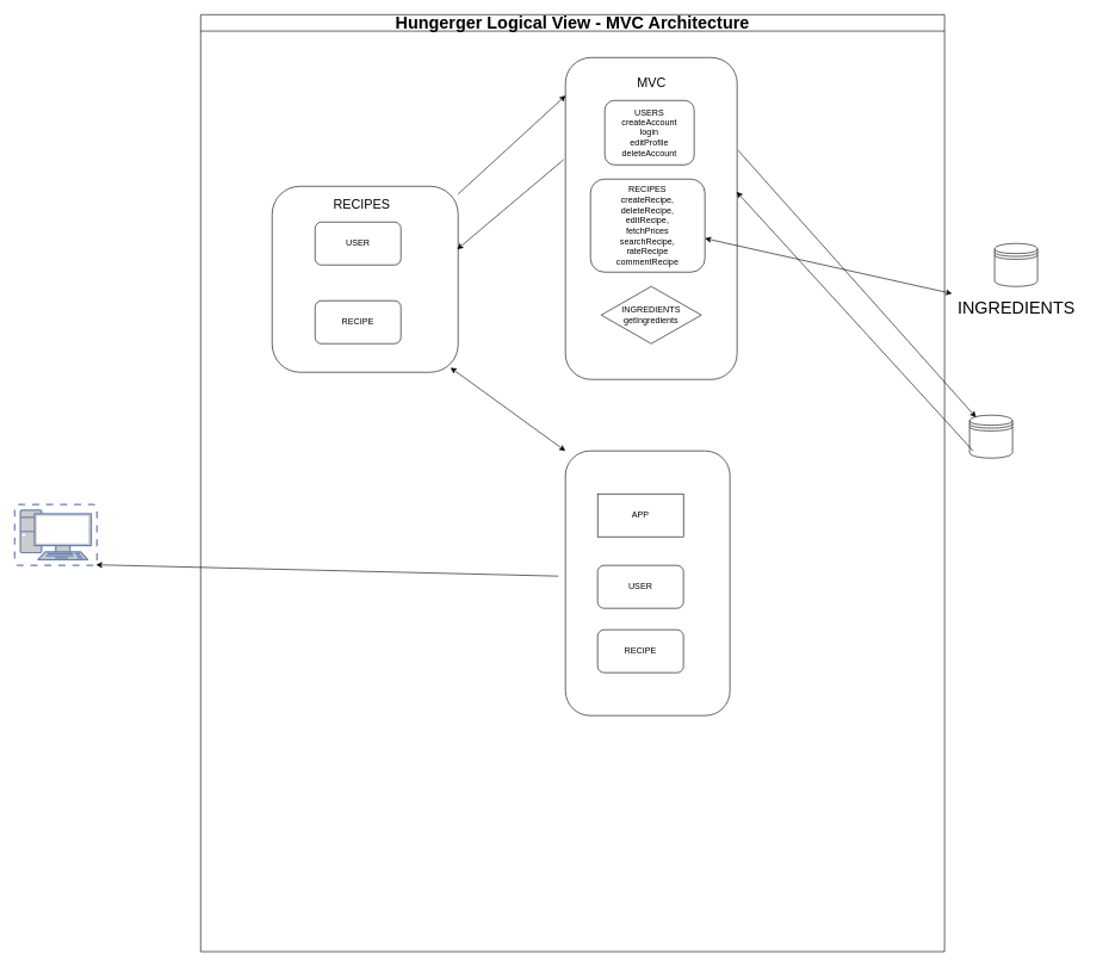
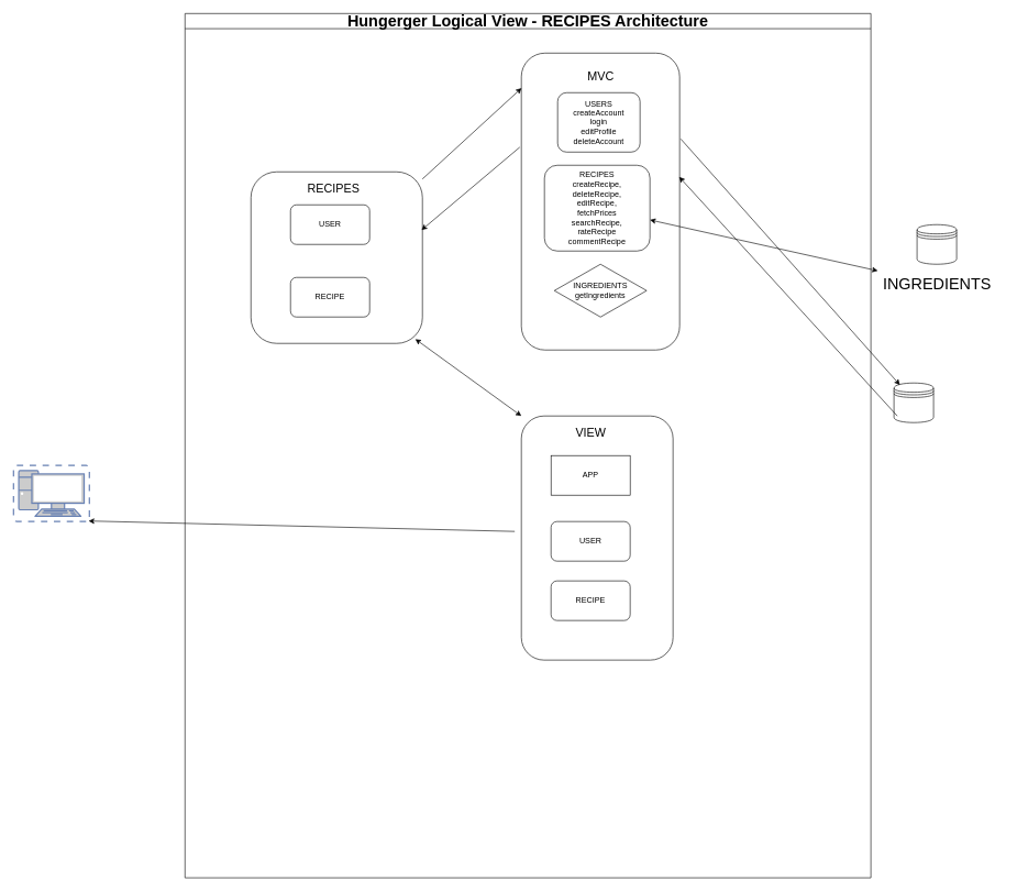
  <mxCell id="0" />
  <mxCell id="1" parent="0" />
  <mxCell id="2" value="" style="rounded=1;whiteSpace=wrap;html=1;" vertex="1" parent="1"><mxGeometry x="790" y="80" width="240" height="450" as="geometry" /></mxCell>
  <mxCell id="3" value="USERS&lt;br&gt;createAccount&lt;br&gt;login&lt;br&gt;editProfile deleteAccount" style="rounded=1;whiteSpace=wrap;html=1;" vertex="1" parent="1"><mxGeometry x="845" y="140" width="125" height="90" as="geometry" /></mxCell>
  <mxCell id="4" value="INGREDIENTS&lt;br&gt;getIngredients" style="rhombus;whiteSpace=wrap;html=1;" vertex="1" parent="1"><mxGeometry x="840" y="400" width="140" height="80" as="geometry" /></mxCell>
  <mxCell id="5" value="" style="rounded=1;whiteSpace=wrap;html=1;" vertex="1" parent="1"><mxGeometry x="380" y="260" width="260" height="260" as="geometry" /></mxCell>
  <mxCell id="6" value="&lt;font style=&quot;font-size: 18px;&quot;&gt;RECIPES&lt;/font&gt;" style="text;html=1;align=center;verticalAlign=middle;resizable=0;points=[];autosize=1;strokeColor=none;fillColor=none;" vertex="1" parent="1"><mxGeometry x="430" y="265" width="150" height="40" as="geometry" /></mxCell>
  <mxCell id="7" value="USER" style="rounded=1;whiteSpace=wrap;html=1;" vertex="1" parent="1"><mxGeometry x="440" y="310" width="120" height="60" as="geometry" /></mxCell>
  <mxCell id="8" value="" style="endArrow=classic;html=1;rounded=0;entryX=0.001;entryY=0.118;entryDx=0;entryDy=0;entryPerimeter=0;" edge="1" parent="1" source="5" target="2"><mxGeometry width="50" height="50" relative="1" as="geometry"><mxPoint x="890" y="130" as="sourcePoint" /><mxPoint x="940" y="80" as="targetPoint" /></mxGeometry></mxCell>
  <mxCell id="9" value="" style="endArrow=classic;html=1;rounded=0;exitX=-0.01;exitY=0.317;exitDx=0;exitDy=0;exitPerimeter=0;entryX=0.995;entryY=0.339;entryDx=0;entryDy=0;entryPerimeter=0;" edge="1" parent="1" source="2" target="5"><mxGeometry width="50" height="50" relative="1" as="geometry"><mxPoint x="890" y="130" as="sourcePoint" /><mxPoint x="940" y="80" as="targetPoint" /></mxGeometry></mxCell>
  <mxCell id="10" value="" style="fontColor=#0066CC;verticalAlign=top;verticalLabelPosition=bottom;labelPosition=center;align=center;html=1;outlineConnect=0;fillColor=#CCCCCC;strokeColor=#6881B3;gradientColor=none;gradientDirection=north;strokeWidth=2;shape=mxgraph.networks.virtual_pc;" vertex="1" parent="1"><mxGeometry x="20" y="705" width="115" height="85" as="geometry" /></mxCell>
  <mxCell id="11" value="" style="endArrow=classic;html=1;rounded=0;entryX=0.99;entryY=0.99;entryDx=0;entryDy=0;entryPerimeter=0;" edge="1" parent="1" target="10"><mxGeometry width="50" height="50" relative="1" as="geometry"><mxPoint x="780" y="805" as="sourcePoint" /><mxPoint x="930" y="760" as="targetPoint" /></mxGeometry></mxCell>
  <mxCell id="12" value="" style="shape=datastore;whiteSpace=wrap;html=1;" vertex="1" parent="1"><mxGeometry x="1355" y="580" width="60" height="60" as="geometry" /></mxCell>
  <mxCell id="13" value="" style="endArrow=classic;html=1;rounded=0;entryX=0.15;entryY=0.05;entryDx=0;entryDy=0;entryPerimeter=0;exitX=1.007;exitY=0.289;exitDx=0;exitDy=0;exitPerimeter=0;" edge="1" parent="1" source="2" target="12"><mxGeometry width="50" height="50" relative="1" as="geometry"><mxPoint x="880" y="200" as="sourcePoint" /><mxPoint x="930" y="150" as="targetPoint" /></mxGeometry></mxCell>
  <mxCell id="14" value="" style="endArrow=classic;html=1;rounded=0;entryX=0.997;entryY=0.417;entryDx=0;entryDy=0;entryPerimeter=0;" edge="1" parent="1" target="2"><mxGeometry width="50" height="50" relative="1" as="geometry"><mxPoint x="1360" y="630" as="sourcePoint" /><mxPoint x="930" y="150" as="targetPoint" /></mxGeometry></mxCell>
- <mxCell id="15" value="&lt;font style=&quot;font-size: 24px;&quot;&gt;Hungerger Logical View - MVC Architecture&lt;/font&gt;" style="swimlane;whiteSpace=wrap;html=1;" vertex="1" parent="1"><mxGeometry x="280" y="20" width="1040" height="1310" as="geometry" /></mxCell>
+ <mxCell id="15" value="&lt;font style=&quot;font-size: 24px;&quot;&gt;Hungerger Logical View - RECIPES Architecture&lt;/font&gt;" style="swimlane;whiteSpace=wrap;html=1;" vertex="1" parent="1"><mxGeometry x="280" y="20" width="1040" height="1310" as="geometry" /></mxCell>
  <mxCell id="16" value="&lt;font style=&quot;font-size: 18px;&quot;&gt;MVC&lt;/font&gt;" style="text;html=1;align=center;verticalAlign=middle;resizable=0;points=[];autosize=1;strokeColor=none;fillColor=none;" vertex="1" parent="15"><mxGeometry x="585" y="75" width="90" height="40" as="geometry" /></mxCell>
  <mxCell id="17" value="RECIPES&lt;br&gt;createRecipe,&lt;br&gt;deleteRecipe,&lt;br&gt;editRecipe,&lt;br&gt;fetchPrices&lt;br&gt;searchRecipe,&lt;br&gt;rateRecipe&lt;br&gt;commentRecipe" style="rounded=1;whiteSpace=wrap;html=1;" vertex="1" parent="15"><mxGeometry x="545" y="230" width="160" height="130" as="geometry" /></mxCell>
  <mxCell id="18" value="RECIPE" style="rounded=1;whiteSpace=wrap;html=1;" vertex="1" parent="15"><mxGeometry x="160" y="400" width="120" height="60" as="geometry" /></mxCell>
  <mxCell id="19" value="" style="rounded=1;whiteSpace=wrap;html=1;" vertex="1" parent="15"><mxGeometry x="510" y="610" width="230" height="370" as="geometry" /></mxCell>
+ <mxCell id="20" value="&lt;font style=&quot;font-size: 18px;&quot;&gt;VIEW&lt;/font&gt;" style="text;html=1;align=center;verticalAlign=middle;resizable=0;points=[];autosize=1;strokeColor=none;fillColor=none;" vertex="1" parent="15"><mxGeometry x="580" y="615" width="70" height="40" as="geometry" /></mxCell>
  <mxCell id="21" value="APP" style="whiteSpace=wrap;html=1;rounded=0;" vertex="1" parent="15"><mxGeometry x="555" y="670" width="120" height="60" as="geometry" /></mxCell>
  <mxCell id="22" value="USER" style="rounded=1;whiteSpace=wrap;html=1;" vertex="1" parent="15"><mxGeometry x="555" y="770" width="120" height="60" as="geometry" /></mxCell>
  <mxCell id="23" value="RECIPE" style="rounded=1;whiteSpace=wrap;html=1;" vertex="1" parent="15"><mxGeometry x="555" y="860" width="120" height="60" as="geometry" /></mxCell>
  <mxCell id="24" value="" style="shape=datastore;whiteSpace=wrap;html=1;" vertex="1" parent="1"><mxGeometry x="1390" y="340" width="60" height="60" as="geometry" /></mxCell>
  <mxCell id="25" value="&lt;font style=&quot;font-size: 24px;&quot;&gt;INGREDIENTS&lt;/font&gt;" style="text;html=1;align=center;verticalAlign=middle;resizable=0;points=[];autosize=1;strokeColor=none;fillColor=none;" vertex="1" parent="1"><mxGeometry x="1320" y="410" width="200" height="40" as="geometry" /></mxCell>
  <mxCell id="26" value="" style="endArrow=classic;startArrow=classic;html=1;rounded=0;exitX=0.959;exitY=0.975;exitDx=0;exitDy=0;exitPerimeter=0;entryX=0;entryY=0;entryDx=0;entryDy=0;" edge="1" parent="1" source="5" target="19"><mxGeometry width="50" height="50" relative="1" as="geometry"><mxPoint x="630" y="930" as="sourcePoint" /><mxPoint x="770" y="820" as="targetPoint" /></mxGeometry></mxCell>
  <mxCell id="27" value="" style="endArrow=classic;startArrow=classic;html=1;rounded=0;" edge="1" parent="1" source="25" target="17"><mxGeometry width="50" height="50" relative="1" as="geometry"><mxPoint x="880" y="560" as="sourcePoint" /><mxPoint x="950" y="390" as="targetPoint" /></mxGeometry></mxCell>
  <mxCell id="28" style="edgeStyle=orthogonalEdgeStyle;rounded=0;orthogonalLoop=1;jettySize=auto;html=1;exitX=0.5;exitY=1;exitDx=0;exitDy=0;" edge="1" parent="1" source="2" target="2"><mxGeometry relative="1" as="geometry" /></mxCell>
